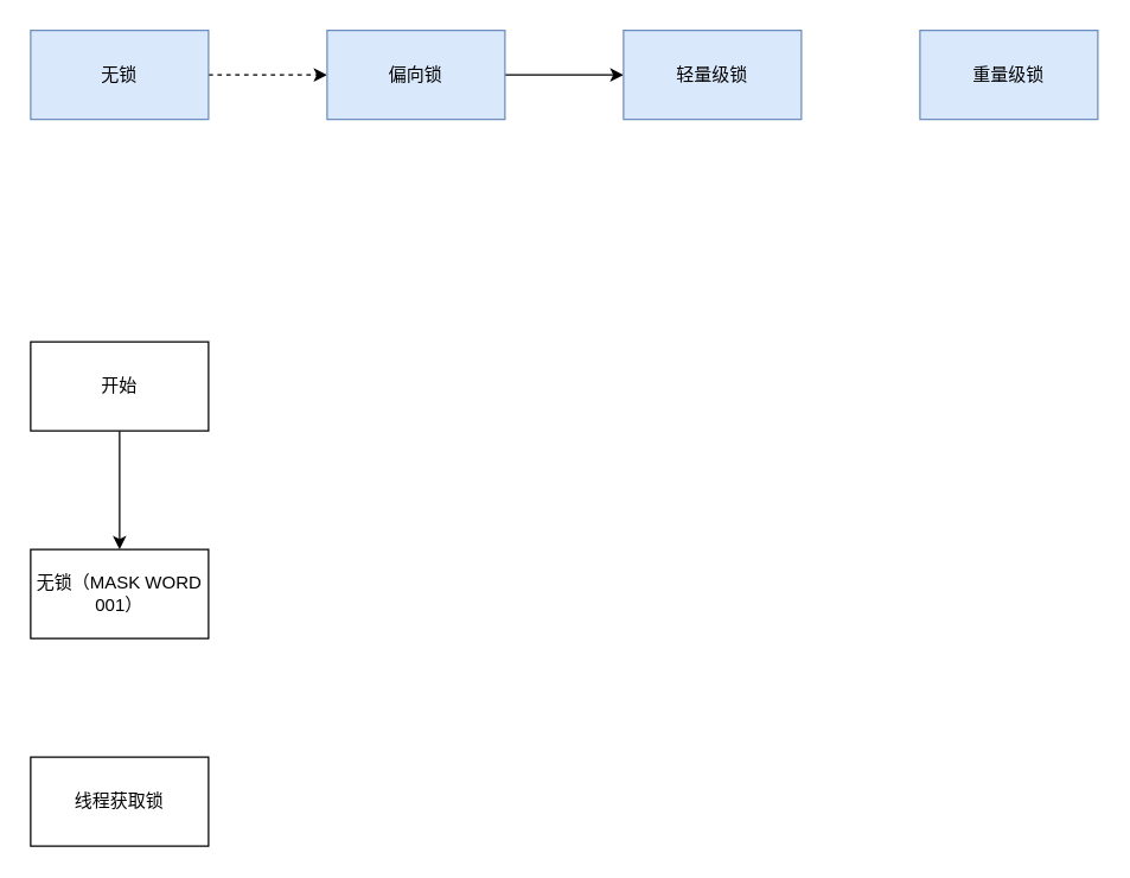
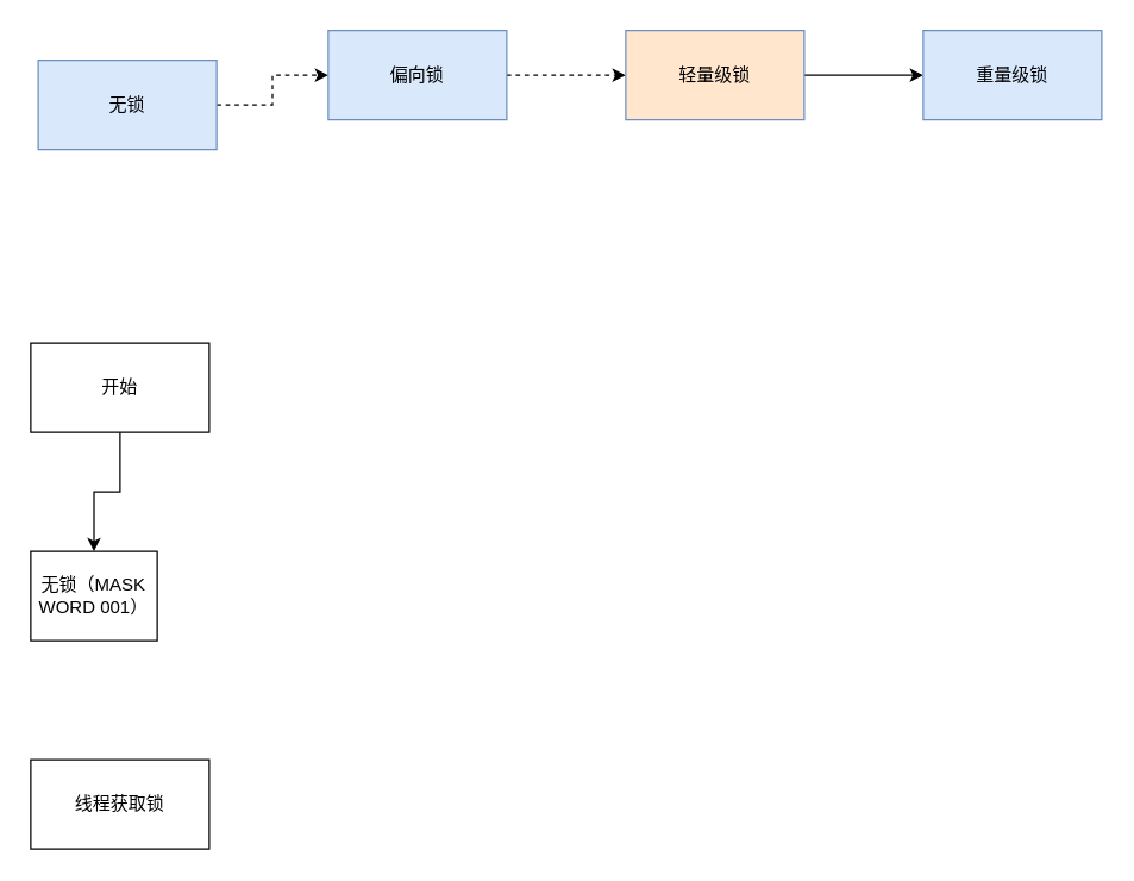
  <mxCell id="0" />
  <mxCell id="1" parent="0" />
  <mxCell id="2" value="" style="edgeStyle=orthogonalEdgeStyle;rounded=0;orthogonalLoop=1;jettySize=auto;html=1;dashed=1;" parent="1" source="3" target="5" edge="1"><mxGeometry relative="1" as="geometry" /></mxCell>
- <mxCell id="3" value="无锁" style="rounded=0;whiteSpace=wrap;html=1;fillColor=#dae8fc;strokeColor=#6c8ebf;" parent="1" vertex="1"><mxGeometry x="20" y="20" width="120" height="60" as="geometry" /></mxCell>
- <mxCell id="4" value="" style="edgeStyle=orthogonalEdgeStyle;rounded=0;orthogonalLoop=1;jettySize=auto;html=1;" parent="1" source="5" target="7" edge="1"><mxGeometry relative="1" as="geometry" /></mxCell>
+ <mxCell id="3" value="无锁" style="rounded=0;whiteSpace=wrap;html=1;fillColor=#dae8fc;strokeColor=#6c8ebf;" parent="1" vertex="1"><mxGeometry x="25" y="40" width="120" height="60" as="geometry" /></mxCell>
+ <mxCell id="4" value="" style="edgeStyle=orthogonalEdgeStyle;rounded=0;orthogonalLoop=1;jettySize=auto;html=1;dashed=1;" parent="1" source="5" target="7" edge="1"><mxGeometry relative="1" as="geometry" /></mxCell>
  <mxCell id="5" value="偏向锁" style="rounded=0;whiteSpace=wrap;html=1;fillColor=#dae8fc;strokeColor=#6c8ebf;" parent="1" vertex="1"><mxGeometry x="220" y="20" width="120" height="60" as="geometry" /></mxCell>
- <mxCell id="7" value="轻量级锁" style="rounded=0;whiteSpace=wrap;html=1;fillColor=#dae8fc;strokeColor=#6c8ebf;" parent="1" vertex="1"><mxGeometry x="420" y="20" width="120" height="60" as="geometry" /></mxCell>
+ <mxCell id="6" value="" style="edgeStyle=orthogonalEdgeStyle;rounded=0;orthogonalLoop=1;jettySize=auto;html=1;" parent="1" source="7" target="8" edge="1"><mxGeometry relative="1" as="geometry" /></mxCell>
+ <mxCell id="7" value="轻量级锁" style="rounded=0;whiteSpace=wrap;html=1;fillColor=#ffe6cc;strokeColor=#6c8ebf;" parent="1" vertex="1"><mxGeometry x="420" y="20" width="120" height="60" as="geometry" /></mxCell>
  <mxCell id="8" value="重量级锁" style="rounded=0;whiteSpace=wrap;html=1;fillColor=#dae8fc;strokeColor=#6c8ebf;" parent="1" vertex="1"><mxGeometry x="620" y="20" width="120" height="60" as="geometry" /></mxCell>
  <mxCell id="9" value="" style="edgeStyle=orthogonalEdgeStyle;rounded=0;orthogonalLoop=1;jettySize=auto;html=1;" edge="1" parent="1" source="10" target="11"><mxGeometry relative="1" as="geometry" /></mxCell>
  <mxCell id="10" value="开始&lt;br&gt;" style="whiteSpace=wrap;html=1;rounded=0;" vertex="1" parent="1"><mxGeometry x="20" y="230" width="120" height="60" as="geometry" /></mxCell>
- <mxCell id="11" value="无锁（MASK WORD 001）" style="whiteSpace=wrap;html=1;" vertex="1" parent="1"><mxGeometry x="20" y="370" width="120" height="60" as="geometry" /></mxCell>
+ <mxCell id="11" value="无锁（MASK WORD 001）" style="whiteSpace=wrap;html=1;" vertex="1" parent="1"><mxGeometry x="20" y="370" width="85" height="60" as="geometry" /></mxCell>
  <mxCell id="12" value="线程获取锁" style="whiteSpace=wrap;html=1;" vertex="1" parent="1"><mxGeometry x="20" y="510" width="120" height="60" as="geometry" /></mxCell>
